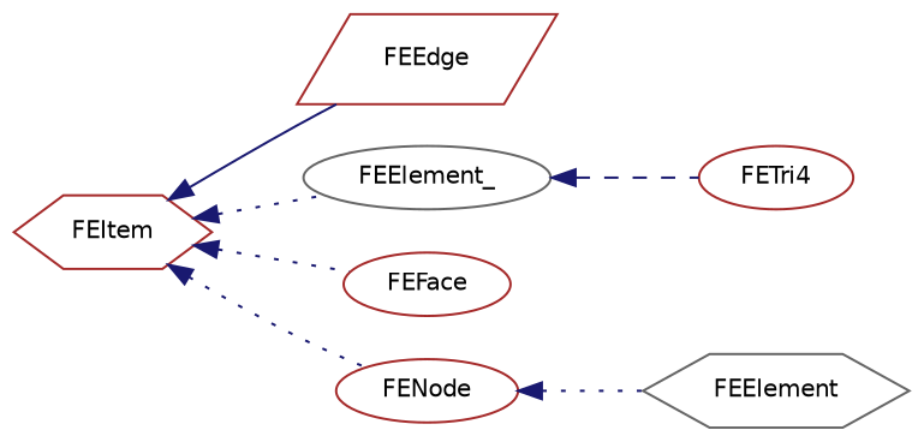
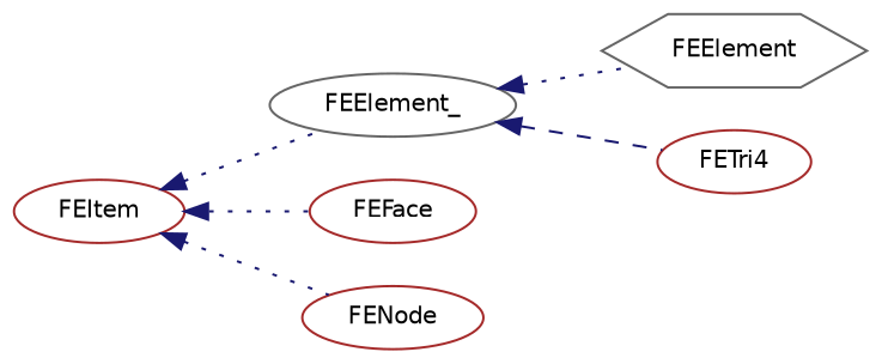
  digraph {
    rankdir=LR
    node [color=brown fillcolor=white fontname=Helvetica fontsize=10 shape=ellipse style=filled]
    edge [color=midnightblue dir=back fontname=Helvetica fontsize=10 labelfontname=Helvetica labelfontsize=10 style=dotted]
-   n1 [height=0.2 label=FEItem shape=hexagon width=0.4]
-   n2 [height=0.2 label=FEEdge shape=parallelogram width=0.4]
+   n1 [height=0.2 label=FEItem width=0.4]
    n3 [color=gray40 height=0.2 label=FEElement_ width=0.4]
    n4 [height=0.2 label=FEFace width=0.4]
    n5 [height=0.2 label=FENode width=0.4]
    n6 [color=gray40 height=0.2 label=FEElement shape=hexagon width=0.4]
    n7 [height=0.2 label=FETri4 width=0.4]
-   n1 -> n2 [style=solid]
    n1 -> n3
    n1 -> n4
    n1 -> n5
-   n5 -> n6
+   n3 -> n6
    n3 -> n7 [style=dashed]
  }
